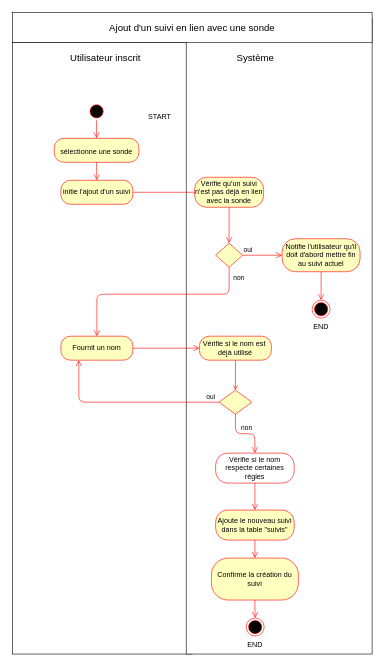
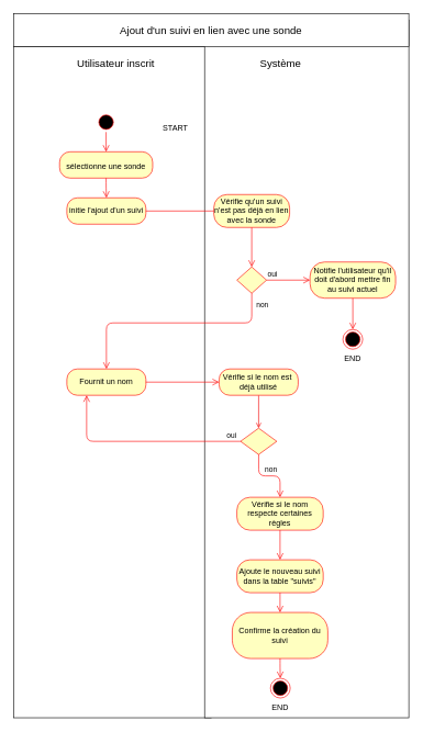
  <mxCell id="0" />
  <mxCell id="1" parent="0" />
  <mxCell id="2" value="" style="rounded=0;whiteSpace=wrap;html=1;fontSize=12;" vertex="1" parent="1"><mxGeometry x="20" y="70" width="300" height="1020" as="geometry" /></mxCell>
  <mxCell id="3" value="" style="rounded=0;whiteSpace=wrap;html=1;fontSize=12;" vertex="1" parent="1"><mxGeometry x="310" y="30" width="310" height="1060" as="geometry" /></mxCell>
  <mxCell id="4" value="Ajout d'un suivi en lien avec une sonde" style="rounded=0;whiteSpace=wrap;html=1;fontSize=16;" parent="1" vertex="1"><mxGeometry x="20" y="20" width="600" height="50" as="geometry" /></mxCell>
  <mxCell id="5" value="Utilisateur inscrit" style="text;html=1;strokeColor=none;fillColor=none;align=center;verticalAlign=middle;whiteSpace=wrap;rounded=0;fontSize=16;" parent="1" vertex="1"><mxGeometry x="92.5" y="80" width="165" height="30" as="geometry" /></mxCell>
  <mxCell id="6" value="Système" style="text;html=1;strokeColor=none;fillColor=none;align=center;verticalAlign=middle;whiteSpace=wrap;rounded=0;fontSize=16;" parent="1" vertex="1"><mxGeometry x="342.5" y="80" width="165" height="30" as="geometry" /></mxCell>
  <mxCell id="7" value="" style="ellipse;html=1;shape=startState;fillColor=#000000;strokeColor=#ff0000;fontSize=16;" parent="1" vertex="1"><mxGeometry x="145.56" y="170" width="30" height="30" as="geometry" /></mxCell>
  <mxCell id="8" value="" style="edgeStyle=orthogonalEdgeStyle;html=1;verticalAlign=bottom;endArrow=open;endSize=8;strokeColor=#ff0000;fontSize=16;entryX=0.5;entryY=0;entryDx=0;entryDy=0;" parent="1" source="7" target="9" edge="1"><mxGeometry relative="1" as="geometry"><mxPoint x="160.56" y="220" as="targetPoint" /></mxGeometry></mxCell>
  <mxCell id="9" value="&lt;font style=&quot;font-size: 12px;&quot;&gt;sélectionne une sonde&lt;/font&gt;" style="rounded=1;whiteSpace=wrap;html=1;arcSize=40;fontColor=#000000;fillColor=#ffffc0;strokeColor=#ff0000;fontSize=16;" parent="1" vertex="1"><mxGeometry x="89.94" y="230" width="141.25" height="40" as="geometry" /></mxCell>
  <mxCell id="10" value="" style="edgeStyle=orthogonalEdgeStyle;html=1;verticalAlign=bottom;endArrow=open;endSize=8;strokeColor=#ff0000;fontSize=16;exitX=0.5;exitY=1;exitDx=0;exitDy=0;entryX=0.5;entryY=0;entryDx=0;entryDy=0;" parent="1" source="9" target="27" edge="1"><mxGeometry relative="1" as="geometry"><mxPoint x="160" y="300" as="targetPoint" /><mxPoint x="150.04" y="390" as="sourcePoint" /><Array as="points" /></mxGeometry></mxCell>
  <mxCell id="11" style="edgeStyle=orthogonalEdgeStyle;html=1;entryX=0.5;entryY=0;entryDx=0;entryDy=0;strokeColor=#f40101;fontSize=12;endArrow=open;endFill=0;" parent="1" source="12" edge="1" target="21"><mxGeometry relative="1" as="geometry"><mxPoint x="424.56" y="650" as="targetPoint" /></mxGeometry></mxCell>
  <mxCell id="12" value="Vérifie si le nom est&amp;nbsp; déjà utilisé" style="rounded=1;whiteSpace=wrap;html=1;arcSize=40;fontColor=#000000;fillColor=#ffffc0;strokeColor=#ff0000;fontSize=12;" parent="1" vertex="1"><mxGeometry x="332.06" y="560" width="120" height="40" as="geometry" /></mxCell>
- <mxCell id="13" value="Vérifie si le nom respecte certaines règles" style="rounded=1;whiteSpace=wrap;html=1;arcSize=40;fontColor=#000000;fillColor=#ffffff;strokeColor=#ff0000;fontSize=12;" parent="1" vertex="1"><mxGeometry x="359.06" y="755" width="131" height="50" as="geometry" /></mxCell>
+ <mxCell id="13" value="Vérifie si le nom respecte certaines règles" style="rounded=1;whiteSpace=wrap;html=1;arcSize=40;fontColor=#000000;fillColor=#ffffc0;strokeColor=#ff0000;fontSize=12;" parent="1" vertex="1"><mxGeometry x="359.06" y="755" width="131" height="50" as="geometry" /></mxCell>
  <mxCell id="14" value="" style="edgeStyle=orthogonalEdgeStyle;html=1;verticalAlign=bottom;endArrow=open;endSize=8;strokeColor=#ff0000;fontSize=12;entryX=0.5;entryY=0;entryDx=0;entryDy=0;" parent="1" source="13" target="15" edge="1"><mxGeometry relative="1" as="geometry"><mxPoint x="425" y="910" as="targetPoint" /></mxGeometry></mxCell>
  <mxCell id="15" value="Ajoute le nouveau suivi dans la table &quot;suivis&quot;" style="rounded=1;whiteSpace=wrap;html=1;arcSize=40;fontColor=#000000;fillColor=#ffffc0;strokeColor=#ff0000;fontSize=12;" parent="1" vertex="1"><mxGeometry x="359.06" y="850" width="131" height="50" as="geometry" /></mxCell>
  <mxCell id="16" value="" style="edgeStyle=orthogonalEdgeStyle;html=1;verticalAlign=bottom;endArrow=open;endSize=8;strokeColor=#ff0000;fontSize=12;entryX=0.5;entryY=0;entryDx=0;entryDy=0;" parent="1" source="15" target="24" edge="1"><mxGeometry relative="1" as="geometry"><mxPoint x="425" y="940" as="targetPoint" /></mxGeometry></mxCell>
  <mxCell id="17" value="END" style="text;html=1;strokeColor=none;fillColor=none;align=center;verticalAlign=middle;whiteSpace=wrap;rounded=0;fontSize=12;" parent="1" vertex="1"><mxGeometry x="395" y="1060" width="60" height="30" as="geometry" /></mxCell>
  <mxCell id="18" value="START" style="text;html=1;strokeColor=none;fillColor=none;align=center;verticalAlign=middle;whiteSpace=wrap;rounded=0;fontSize=12;" parent="1" vertex="1"><mxGeometry x="236" y="180" width="60" height="30" as="geometry" /></mxCell>
  <mxCell id="19" value="Fournit un nom" style="rounded=1;whiteSpace=wrap;html=1;arcSize=40;fontColor=#000000;fillColor=#ffffc0;strokeColor=#ff0000;" parent="1" vertex="1"><mxGeometry x="101" y="560" width="120" height="40" as="geometry" /></mxCell>
  <mxCell id="20" value="" style="edgeStyle=orthogonalEdgeStyle;html=1;verticalAlign=bottom;endArrow=open;endSize=8;strokeColor=#ff0000;entryX=0;entryY=0.5;entryDx=0;entryDy=0;" parent="1" source="19" target="12" edge="1"><mxGeometry relative="1" as="geometry"><mxPoint x="360" y="580" as="targetPoint" /></mxGeometry></mxCell>
  <mxCell id="21" value="" style="rhombus;whiteSpace=wrap;html=1;fillColor=#ffffc0;strokeColor=#ff0000;" parent="1" vertex="1"><mxGeometry x="364.56" y="650" width="55" height="40" as="geometry" /></mxCell>
  <mxCell id="22" value="oui" style="edgeStyle=orthogonalEdgeStyle;html=1;align=left;verticalAlign=bottom;endArrow=open;endSize=8;strokeColor=#ff0000;entryX=0.25;entryY=1;entryDx=0;entryDy=0;" parent="1" source="21" target="19" edge="1"><mxGeometry x="-0.846" relative="1" as="geometry"><mxPoint x="565" y="670" as="targetPoint" /><mxPoint as="offset" /></mxGeometry></mxCell>
  <mxCell id="23" value="non" style="edgeStyle=orthogonalEdgeStyle;html=1;align=left;verticalAlign=top;endArrow=open;endSize=8;strokeColor=#ff0000;entryX=0.5;entryY=0;entryDx=0;entryDy=0;" parent="1" source="21" target="13" edge="1"><mxGeometry x="-0.794" y="8" relative="1" as="geometry"><mxPoint x="425" y="750" as="targetPoint" /><mxPoint as="offset" /></mxGeometry></mxCell>
  <mxCell id="24" value="Confirme la création du suivi" style="rounded=1;whiteSpace=wrap;html=1;arcSize=40;fontColor=#000000;fillColor=#ffffc0;strokeColor=#ff0000;" parent="1" vertex="1"><mxGeometry x="352.06" y="930" width="145" height="70" as="geometry" /></mxCell>
  <mxCell id="25" value="" style="edgeStyle=orthogonalEdgeStyle;html=1;verticalAlign=bottom;endArrow=open;endSize=8;strokeColor=#ff0000;startArrow=none;startFill=0;endFill=0;" parent="1" source="24" target="26" edge="1"><mxGeometry relative="1" as="geometry"><mxPoint x="425" y="1140" as="targetPoint" /><mxPoint x="425" y="1090" as="sourcePoint" /><Array as="points" /></mxGeometry></mxCell>
  <mxCell id="26" value="" style="ellipse;html=1;shape=endState;fillColor=#000000;strokeColor=#ff0000;fontSize=16;" parent="1" vertex="1"><mxGeometry x="410" y="1030" width="30" height="30" as="geometry" /></mxCell>
  <mxCell id="27" value="initie l'ajout d'un suivi" style="rounded=1;whiteSpace=wrap;html=1;arcSize=40;fontColor=#000000;fillColor=#ffffc0;strokeColor=#ff0000;" vertex="1" parent="1"><mxGeometry x="101" y="300" width="120" height="40" as="geometry" /></mxCell>
  <mxCell id="28" value="" style="edgeStyle=orthogonalEdgeStyle;html=1;verticalAlign=bottom;endArrow=open;endSize=8;strokeColor=#ff0000;entryX=0.022;entryY=0.5;entryDx=0;entryDy=0;entryPerimeter=0;" edge="1" source="27" parent="1" target="29"><mxGeometry relative="1" as="geometry"><mxPoint x="161" y="400" as="targetPoint" /><Array as="points"><mxPoint x="330" y="320" /><mxPoint x="330" y="320" /></Array></mxGeometry></mxCell>
  <mxCell id="29" value="Vérifie qu'un suivi n'est pas déjà en lien avec la sonde" style="rounded=1;whiteSpace=wrap;html=1;arcSize=40;fontColor=#000000;fillColor=#ffffc0;strokeColor=#ff0000;" vertex="1" parent="1"><mxGeometry x="324.06" y="295" width="115" height="50" as="geometry" /></mxCell>
  <mxCell id="30" value="" style="edgeStyle=orthogonalEdgeStyle;html=1;verticalAlign=bottom;endArrow=open;endSize=8;strokeColor=#ff0000;entryX=0.5;entryY=0;entryDx=0;entryDy=0;" edge="1" source="29" parent="1" target="31"><mxGeometry relative="1" as="geometry"><mxPoint x="425" y="400" as="targetPoint" /></mxGeometry></mxCell>
  <mxCell id="31" value="" style="rhombus;whiteSpace=wrap;html=1;fillColor=#ffffc0;strokeColor=#ff0000;" vertex="1" parent="1"><mxGeometry x="359.06" y="405" width="45" height="40" as="geometry" /></mxCell>
  <mxCell id="32" value="oui" style="edgeStyle=orthogonalEdgeStyle;html=1;align=left;verticalAlign=bottom;endArrow=open;endSize=8;strokeColor=#ff0000;entryX=0;entryY=0.5;entryDx=0;entryDy=0;" edge="1" source="31" parent="1" target="34"><mxGeometry x="-1" relative="1" as="geometry"><mxPoint x="565" y="425" as="targetPoint" /></mxGeometry></mxCell>
  <mxCell id="33" value="non" style="edgeStyle=orthogonalEdgeStyle;html=1;align=left;verticalAlign=top;endArrow=open;endSize=8;strokeColor=#ff0000;entryX=0.5;entryY=0;entryDx=0;entryDy=0;" edge="1" source="31" parent="1" target="19"><mxGeometry x="-0.973" y="5" relative="1" as="geometry"><mxPoint x="425" y="505" as="targetPoint" /><Array as="points"><mxPoint x="382" y="490" /><mxPoint x="161" y="490" /></Array><mxPoint as="offset" /></mxGeometry></mxCell>
  <mxCell id="34" value="Notifie l'utilisateur qu'il doit d'abord mettre fin au suivi actuel" style="rounded=1;whiteSpace=wrap;html=1;arcSize=40;fontColor=#000000;fillColor=#ffffc0;strokeColor=#ff0000;" vertex="1" parent="1"><mxGeometry x="470" y="397.5" width="129.94" height="55" as="geometry" /></mxCell>
  <mxCell id="35" value="" style="edgeStyle=orthogonalEdgeStyle;html=1;verticalAlign=bottom;endArrow=open;endSize=8;strokeColor=#ff0000;entryX=0.5;entryY=0;entryDx=0;entryDy=0;" edge="1" source="34" parent="1" target="37"><mxGeometry relative="1" as="geometry"><mxPoint x="534.94" y="490" as="targetPoint" /></mxGeometry></mxCell>
  <mxCell id="36" value="END" style="text;html=1;strokeColor=none;fillColor=none;align=center;verticalAlign=middle;whiteSpace=wrap;rounded=0;fontSize=12;" vertex="1" parent="1"><mxGeometry x="504.97" y="530" width="60" height="30" as="geometry" /></mxCell>
  <mxCell id="37" value="" style="ellipse;html=1;shape=endState;fillColor=#000000;strokeColor=#ff0000;fontSize=16;" vertex="1" parent="1"><mxGeometry x="519.97" y="500" width="30" height="30" as="geometry" /></mxCell>
